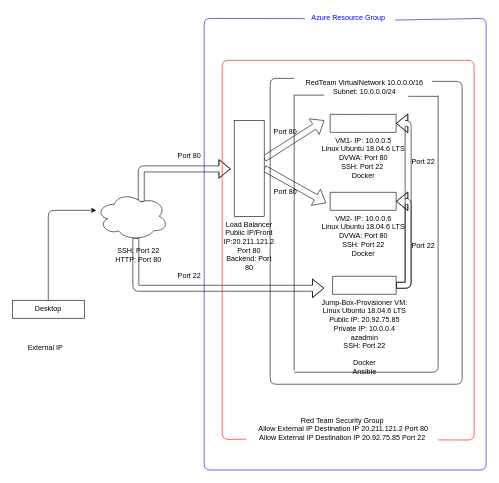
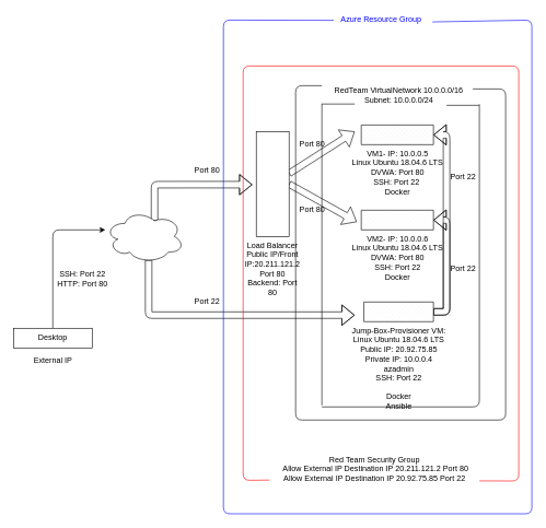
  <mxCell id="0" />
  <mxCell id="1" parent="0" />
  <mxCell id="2" value="VM1- IP: 10.0.0.5&lt;br&gt;Linux Ubuntu 18.04.6 LTS&lt;br&gt;DVWA: Port 80&lt;br&gt;SSH: Port 22&amp;nbsp;&lt;br&gt;Docker" style="verticalLabelPosition=bottom;verticalAlign=top;html=1;shape=mxgraph.basic.patternFillRect;fillStyle=diagGrid;step=5;fillStrokeWidth=0.2;fillStrokeColor=#dddddd;" vertex="1" parent="1"><mxGeometry x="550" y="190" width="110" height="30" as="geometry" /></mxCell>
  <mxCell id="3" value="VM2- IP: 10.0.0.6&lt;br&gt;Linux Ubuntu 18.04.6 LTS&lt;br&gt;DVWA: Port 80&lt;br&gt;SSH: Port 22&lt;br&gt;Docker" style="verticalLabelPosition=bottom;verticalAlign=top;html=1;shape=mxgraph.basic.patternFillRect;fillStyle=diag;step=5;fillStrokeWidth=0.2;fillStrokeColor=#dddddd;" vertex="1" parent="1"><mxGeometry x="550" y="320" width="110" height="30" as="geometry" /></mxCell>
  <mxCell id="4" style="edgeStyle=orthogonalEdgeStyle;shape=flexArrow;rounded=1;sketch=0;orthogonalLoop=1;jettySize=auto;html=1;exitX=1;exitY=0.5;exitDx=0;exitDy=0;exitPerimeter=0;entryX=1;entryY=0.5;entryDx=0;entryDy=0;entryPerimeter=0;" edge="1" parent="1" source="6" target="3"><mxGeometry relative="1" as="geometry" /></mxCell>
  <mxCell id="5" style="edgeStyle=orthogonalEdgeStyle;shape=flexArrow;rounded=1;sketch=0;orthogonalLoop=1;jettySize=auto;html=1;exitX=1;exitY=0.5;exitDx=0;exitDy=0;exitPerimeter=0;entryX=1;entryY=0.5;entryDx=0;entryDy=0;entryPerimeter=0;" edge="1" parent="1" source="6" target="2"><mxGeometry relative="1" as="geometry"><mxPoint x="720" y="250" as="targetPoint" /></mxGeometry></mxCell>
  <mxCell id="6" value="Jump-Box-Provisioner VM: &lt;br&gt;Linux Ubuntu 18.04.6 LTS&lt;br&gt;Public IP: 20.92.75.85&lt;br&gt;Private IP: 10.0.0.4&lt;br&gt;azadmin&lt;br&gt;SSH: Port 22&lt;br&gt;&lt;br&gt;Docker&lt;br&gt;Ansible" style="verticalLabelPosition=bottom;verticalAlign=top;html=1;shape=mxgraph.basic.patternFillRect;fillStyle=diag;step=5;fillStrokeWidth=0.2;fillStrokeColor=#dddddd;" vertex="1" parent="1"><mxGeometry x="554" y="460" width="106" height="30" as="geometry" /></mxCell>
  <mxCell id="7" style="shape=flexArrow;rounded=1;sketch=0;orthogonalLoop=1;jettySize=auto;html=1;" edge="1" parent="1" source="9"><mxGeometry relative="1" as="geometry"><mxPoint x="540" y="200" as="targetPoint" /></mxGeometry></mxCell>
  <mxCell id="8" style="edgeStyle=none;shape=flexArrow;rounded=1;sketch=0;orthogonalLoop=1;jettySize=auto;html=1;exitX=1;exitY=0.5;exitDx=0;exitDy=0;entryX=-0.062;entryY=0.593;entryDx=0;entryDy=0;entryPerimeter=0;" edge="1" parent="1" source="9" target="3"><mxGeometry relative="1" as="geometry" /></mxCell>
  <mxCell id="9" value="&lt;br&gt;&lt;br&gt;&lt;br&gt;&lt;br&gt;&lt;br&gt;&lt;br&gt;&lt;br&gt;&lt;br&gt;&lt;br&gt;&lt;br&gt;&lt;br&gt;&lt;br&gt;&lt;br&gt;&lt;br&gt;&lt;br&gt;&lt;br&gt;&lt;br&gt;&lt;br&gt;Load Balancer&lt;br&gt;Public IP/Front IP:20.211.121.2&lt;br&gt;Port 80&lt;br&gt;Backend: Port 80" style="rounded=0;whiteSpace=wrap;html=1;" vertex="1" parent="1"><mxGeometry x="390" y="200" width="50" height="160" as="geometry" /></mxCell>
  <mxCell id="10" value="RedTeam VirtualNetwork 10.0.0.0/16&lt;br&gt;Subnet: 10.0.0.0/24" style="text;html=1;resizable=0;autosize=1;align=center;verticalAlign=middle;points=[];fillColor=none;strokeColor=none;rounded=0;sketch=0;" vertex="1" parent="1"><mxGeometry x="502" y="130" width="210" height="30" as="geometry" /></mxCell>
  <mxCell id="11" style="edgeStyle=orthogonalEdgeStyle;shape=flexArrow;rounded=1;sketch=0;orthogonalLoop=1;jettySize=auto;html=1;exitX=0.55;exitY=0.95;exitDx=0;exitDy=0;exitPerimeter=0;" edge="1" parent="1" source="13"><mxGeometry relative="1" as="geometry"><mxPoint x="540" y="480" as="targetPoint" /><Array as="points"><mxPoint x="226" y="480" /></Array></mxGeometry></mxCell>
  <mxCell id="12" style="edgeStyle=orthogonalEdgeStyle;shape=flexArrow;rounded=1;sketch=0;orthogonalLoop=1;jettySize=auto;html=1;exitX=0.625;exitY=0.2;exitDx=0;exitDy=0;exitPerimeter=0;entryX=-0.12;entryY=0.506;entryDx=0;entryDy=0;entryPerimeter=0;" edge="1" parent="1" source="13" target="9"><mxGeometry relative="1" as="geometry"><Array as="points"><mxPoint x="235" y="281" /></Array></mxGeometry></mxCell>
  <mxCell id="13" value="" style="ellipse;shape=cloud;whiteSpace=wrap;html=1;rounded=0;sketch=0;" vertex="1" parent="1"><mxGeometry x="160" y="320" width="120" height="80" as="geometry" /></mxCell>
  <mxCell id="14" value="" style="endArrow=none;html=1;rounded=1;sketch=0;" edge="1" parent="1"><mxGeometry width="50" height="50" relative="1" as="geometry"><mxPoint x="490" y="620" as="sourcePoint" /><mxPoint x="730" y="158.4" as="targetPoint" /><Array as="points"><mxPoint x="730" y="620" /></Array></mxGeometry></mxCell>
  <mxCell id="15" value="" style="endArrow=none;html=1;rounded=1;sketch=0;" edge="1" parent="1"><mxGeometry width="50" height="50" relative="1" as="geometry"><mxPoint x="490" y="617.5" as="sourcePoint" /><mxPoint x="490" y="157.5" as="targetPoint" /></mxGeometry></mxCell>
  <mxCell id="16" value="" style="endArrow=none;html=1;rounded=1;sketch=0;" edge="1" parent="1"><mxGeometry width="50" height="50" relative="1" as="geometry"><mxPoint x="490" y="158" as="sourcePoint" /><mxPoint x="540" y="158" as="targetPoint" /></mxGeometry></mxCell>
  <mxCell id="17" value="" style="endArrow=none;html=1;rounded=1;sketch=0;" edge="1" parent="1"><mxGeometry width="50" height="50" relative="1" as="geometry"><mxPoint x="730" y="160" as="sourcePoint" /><mxPoint x="680" y="160" as="targetPoint" /></mxGeometry></mxCell>
  <mxCell id="18" value="Desktop" style="rounded=0;whiteSpace=wrap;html=1;sketch=0;" vertex="1" parent="1"><mxGeometry x="20" y="500" width="120" height="30" as="geometry" /></mxCell>
  <mxCell id="19" value="" style="endArrow=classic;html=1;rounded=1;sketch=0;entryX=0;entryY=0.375;entryDx=0;entryDy=0;entryPerimeter=0;" edge="1" parent="1" source="18" target="13"><mxGeometry width="50" height="50" relative="1" as="geometry"><mxPoint x="80" y="490" as="sourcePoint" /><mxPoint x="450" y="420" as="targetPoint" /><Array as="points"><mxPoint x="80" y="350" /></Array></mxGeometry></mxCell>
  <mxCell id="20" value="Red Team Security Group&lt;br&gt;&amp;nbsp;Allow External IP Destination IP 20.211.121.2 Port 80&lt;br&gt;Allow External IP Destination IP 20.92.75.85 Port 22" style="text;html=1;resizable=0;autosize=1;align=center;verticalAlign=middle;points=[];rounded=0;sketch=0;" vertex="1" parent="1"><mxGeometry x="420" y="690" width="300" height="50" as="geometry" /></mxCell>
  <mxCell id="21" value="Port 80" style="text;html=1;resizable=0;autosize=1;align=center;verticalAlign=middle;points=[];fillColor=none;strokeColor=none;rounded=0;sketch=0;" vertex="1" parent="1"><mxGeometry x="450" y="210" width="50" height="20" as="geometry" /></mxCell>
  <mxCell id="22" value="Port 80" style="text;html=1;resizable=0;autosize=1;align=center;verticalAlign=middle;points=[];fillColor=none;strokeColor=none;rounded=0;sketch=0;" vertex="1" parent="1"><mxGeometry x="450" y="310" width="50" height="20" as="geometry" /></mxCell>
  <mxCell id="23" value="Port 80" style="text;html=1;resizable=0;autosize=1;align=center;verticalAlign=middle;points=[];fillColor=none;strokeColor=none;rounded=0;sketch=0;" vertex="1" parent="1"><mxGeometry x="290" y="250" width="50" height="20" as="geometry" /></mxCell>
  <mxCell id="24" value="Port 22" style="text;html=1;resizable=0;autosize=1;align=center;verticalAlign=middle;points=[];fillColor=none;strokeColor=none;rounded=0;sketch=0;" vertex="1" parent="1"><mxGeometry x="290" y="450" width="50" height="20" as="geometry" /></mxCell>
  <mxCell id="25" value="Port 22" style="text;html=1;resizable=0;autosize=1;align=center;verticalAlign=middle;points=[];fillColor=none;strokeColor=none;rounded=0;sketch=0;" vertex="1" parent="1"><mxGeometry x="680" y="260" width="50" height="20" as="geometry" /></mxCell>
  <mxCell id="26" value="Port 22" style="text;html=1;resizable=0;autosize=1;align=center;verticalAlign=middle;points=[];fillColor=none;strokeColor=none;rounded=0;sketch=0;" vertex="1" parent="1"><mxGeometry x="680" y="400" width="50" height="20" as="geometry" /></mxCell>
- <mxCell id="27" value="SSH: Port 22&lt;br&gt;HTTP: Port 80" style="text;html=1;resizable=0;autosize=1;align=center;verticalAlign=middle;points=[];fillColor=none;strokeColor=none;rounded=0;sketch=0;" vertex="1" parent="1"><mxGeometry x="185" y="410" width="90" height="30" as="geometry" /></mxCell>
- <mxCell id="28" value="External IP" style="text;html=1;resizable=0;autosize=1;align=center;verticalAlign=middle;points=[];fillColor=none;strokeColor=none;rounded=0;sketch=0;" vertex="1" parent="1"><mxGeometry x="40" y="570" width="70" height="20" as="geometry" /></mxCell>
+ <mxCell id="27" value="SSH: Port 22&lt;br&gt;HTTP: Port 80" style="text;html=1;resizable=0;autosize=1;align=center;verticalAlign=middle;points=[];fillColor=none;strokeColor=none;rounded=0;sketch=0;" vertex="1" parent="1"><mxGeometry x="80" y="410" width="90" height="30" as="geometry" /></mxCell>
+ <mxCell id="28" value="External IP" style="text;html=1;resizable=0;autosize=1;align=center;verticalAlign=middle;points=[];fillColor=none;strokeColor=none;rounded=0;sketch=0;" vertex="1" parent="1"><mxGeometry x="45" y="540" width="70" height="20" as="geometry" /></mxCell>
  <mxCell id="29" value="Azure Resource Group" style="text;html=1;resizable=0;autosize=1;align=center;verticalAlign=middle;points=[];fillColor=none;strokeColor=none;rounded=0;sketch=0;fontColor=#0000FF;" vertex="1" parent="1"><mxGeometry x="510" y="20" width="140" height="20" as="geometry" /></mxCell>
  <mxCell id="30" value="" style="endArrow=none;html=1;rounded=1;sketch=0;fontColor=#0000FF;" edge="1" parent="1"><mxGeometry width="50" height="50" relative="1" as="geometry"><mxPoint x="490" y="130" as="sourcePoint" /><mxPoint x="720" y="135" as="targetPoint" /><Array as="points"><mxPoint x="450" y="130" /><mxPoint x="450" y="640" /><mxPoint x="770" y="640" /><mxPoint x="770" y="135" /></Array></mxGeometry></mxCell>
  <mxCell id="31" value="" style="endArrow=none;html=1;rounded=1;sketch=0;fontColor=#FF0000;strokeColor=#FF0000;" edge="1" parent="1"><mxGeometry width="50" height="50" relative="1" as="geometry"><mxPoint x="410" y="731.6" as="sourcePoint" /><mxPoint x="730" y="732.8" as="targetPoint" /><Array as="points"><mxPoint x="370" y="732" /><mxPoint x="370" y="100" /><mxPoint x="790" y="100" /><mxPoint x="790" y="733" /></Array></mxGeometry></mxCell>
  <mxCell id="32" value="" style="endArrow=none;html=1;rounded=1;sketch=0;fontColor=#FF0000;strokeColor=#0000FF;entryX=-0.014;entryY=0.52;entryDx=0;entryDy=0;entryPerimeter=0;exitX=1.06;exitY=0.64;exitDx=0;exitDy=0;exitPerimeter=0;" edge="1" parent="1" source="29" target="29"><mxGeometry width="50" height="50" relative="1" as="geometry"><mxPoint x="810" y="27.6" as="sourcePoint" /><mxPoint x="440" y="150" as="targetPoint" /><Array as="points"><mxPoint x="810" y="30" /><mxPoint x="810" y="783" /><mxPoint x="340" y="783" /><mxPoint x="340" y="30" /></Array></mxGeometry></mxCell>
